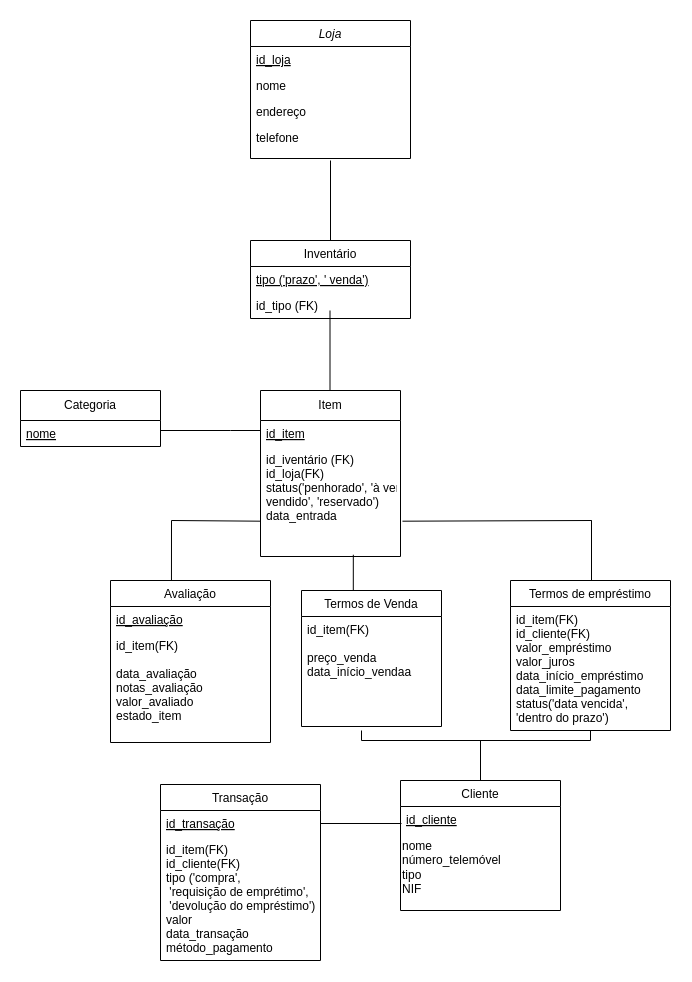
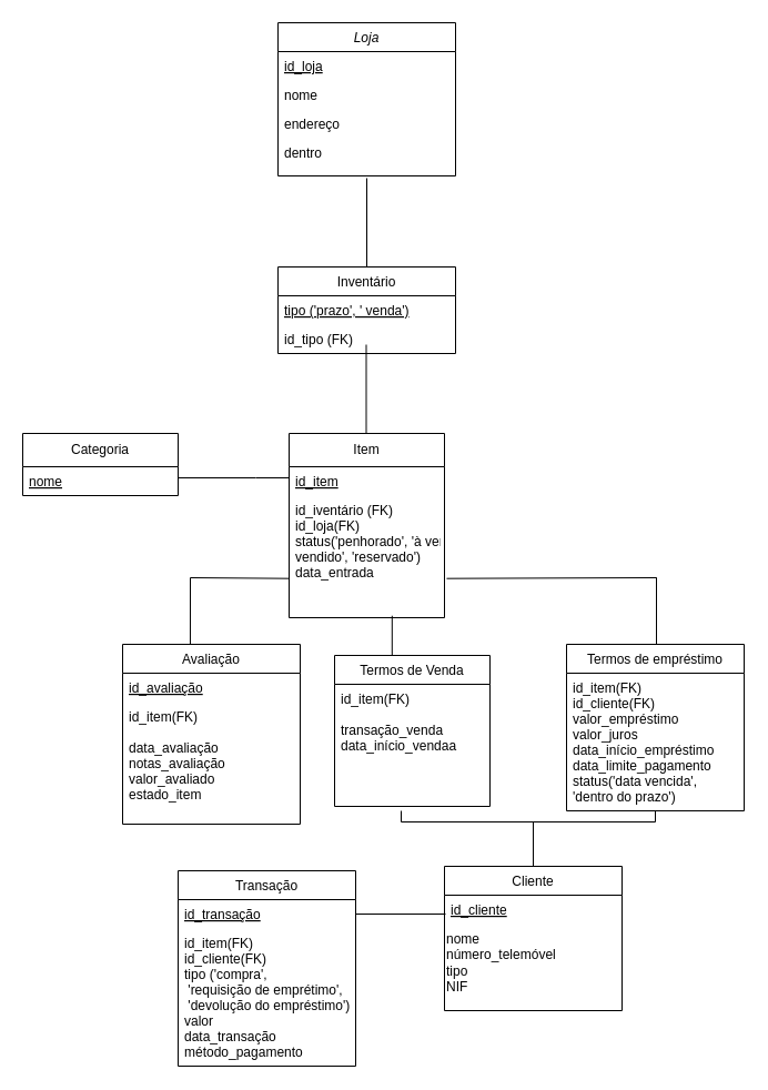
  <mxCell id="0" />
  <mxCell id="1" parent="0" />
  <mxCell id="2" value="Loja" style="swimlane;fontStyle=2;align=center;verticalAlign=top;childLayout=stackLayout;horizontal=1;startSize=26;horizontalStack=0;resizeParent=1;resizeLast=0;collapsible=1;marginBottom=0;rounded=0;shadow=0;strokeWidth=1;" parent="1" vertex="1"><mxGeometry x="250" y="20" width="160" height="138" as="geometry"><mxRectangle x="230" y="140" width="160" height="26" as="alternateBounds" /></mxGeometry></mxCell>
  <mxCell id="3" value="id_loja" style="text;align=left;verticalAlign=top;spacingLeft=4;spacingRight=4;overflow=hidden;rotatable=0;points=[[0,0.5],[1,0.5]];portConstraint=eastwest;fontStyle=4" parent="2" vertex="1"><mxGeometry y="26" width="160" height="26" as="geometry" /></mxCell>
  <mxCell id="4" value="nome" style="text;align=left;verticalAlign=top;spacingLeft=4;spacingRight=4;overflow=hidden;rotatable=0;points=[[0,0.5],[1,0.5]];portConstraint=eastwest;" vertex="1" parent="2"><mxGeometry y="52" width="160" height="26" as="geometry" /></mxCell>
  <mxCell id="5" value="endereço" style="text;align=left;verticalAlign=top;spacingLeft=4;spacingRight=4;overflow=hidden;rotatable=0;points=[[0,0.5],[1,0.5]];portConstraint=eastwest;" vertex="1" parent="2"><mxGeometry y="78" width="160" height="26" as="geometry" /></mxCell>
- <mxCell id="6" value="telefone" style="text;align=left;verticalAlign=top;spacingLeft=4;spacingRight=4;overflow=hidden;rotatable=0;points=[[0,0.5],[1,0.5]];portConstraint=eastwest;" vertex="1" parent="2"><mxGeometry y="104" width="160" height="26" as="geometry" /></mxCell>
+ <mxCell id="6" value="dentro" style="text;align=left;verticalAlign=top;spacingLeft=4;spacingRight=4;overflow=hidden;rotatable=0;points=[[0,0.5],[1,0.5]];portConstraint=eastwest;" vertex="1" parent="2"><mxGeometry y="104" width="160" height="26" as="geometry" /></mxCell>
  <mxCell id="7" value="Inventário" style="swimlane;fontStyle=0;align=center;verticalAlign=top;childLayout=stackLayout;horizontal=1;startSize=26;horizontalStack=0;resizeParent=1;resizeLast=0;collapsible=1;marginBottom=0;rounded=0;shadow=0;strokeWidth=1;" parent="1" vertex="1"><mxGeometry x="250" y="240" width="160" height="78" as="geometry"><mxRectangle x="340" y="380" width="170" height="26" as="alternateBounds" /></mxGeometry></mxCell>
  <mxCell id="8" value="tipo ('prazo', ' venda')" style="text;align=left;verticalAlign=top;spacingLeft=4;spacingRight=4;overflow=hidden;rotatable=0;points=[[0,0.5],[1,0.5]];portConstraint=eastwest;fontStyle=4" vertex="1" parent="7"><mxGeometry y="26" width="160" height="26" as="geometry" /></mxCell>
  <mxCell id="9" value="id_tipo (FK)" style="text;align=left;verticalAlign=top;spacingLeft=4;spacingRight=4;overflow=hidden;rotatable=0;points=[[0,0.5],[1,0.5]];portConstraint=eastwest;fontStyle=0" vertex="1" parent="7"><mxGeometry y="52" width="160" height="26" as="geometry" /></mxCell>
  <mxCell id="10" value="" style="endArrow=none;html=1;rounded=0;exitX=0.5;exitY=0;exitDx=0;exitDy=0;" parent="1" source="7" edge="1"><mxGeometry width="50" height="50" relative="1" as="geometry"><mxPoint x="325" y="230" as="sourcePoint" /><mxPoint x="330" y="160" as="targetPoint" /></mxGeometry></mxCell>
  <mxCell id="11" value="" style="endArrow=none;html=1;rounded=0;exitX=0.5;exitY=0;exitDx=0;exitDy=0;" parent="1" edge="1"><mxGeometry width="50" height="50" relative="1" as="geometry"><mxPoint x="329.5" y="390" as="sourcePoint" /><mxPoint x="329.5" y="310" as="targetPoint" /></mxGeometry></mxCell>
  <mxCell id="12" value="Item" style="swimlane;fontStyle=0;childLayout=stackLayout;horizontal=1;startSize=30;horizontalStack=0;resizeParent=1;resizeParentMax=0;resizeLast=0;collapsible=1;marginBottom=0;whiteSpace=wrap;html=1;" parent="1" vertex="1"><mxGeometry x="260" y="390" width="140" height="166" as="geometry" /></mxCell>
  <mxCell id="13" value="id_item" style="text;align=left;verticalAlign=top;spacingLeft=4;spacingRight=4;overflow=hidden;rotatable=0;points=[[0,0.5],[1,0.5]];portConstraint=eastwest;fontStyle=4" vertex="1" parent="12"><mxGeometry y="30" width="140" height="26" as="geometry" /></mxCell>
  <mxCell id="14" value="id_iventário (FK)&#10;id_loja(FK)&#10;status('penhorado', 'à venda´, '&#10;vendido', 'reservado')&#10;data_entrada" style="text;align=left;verticalAlign=top;spacingLeft=4;spacingRight=4;overflow=hidden;rotatable=0;points=[[0,0.5],[1,0.5]];portConstraint=eastwest;fontStyle=0" vertex="1" parent="12"><mxGeometry y="56" width="140" height="110" as="geometry" /></mxCell>
  <mxCell id="15" value="" style="endArrow=none;html=1;rounded=0;" parent="1" edge="1"><mxGeometry width="50" height="50" relative="1" as="geometry"><mxPoint x="260" y="430" as="sourcePoint" /><mxPoint x="160" y="430" as="targetPoint" /><Array as="points"><mxPoint x="230" y="430" /></Array></mxGeometry></mxCell>
  <mxCell id="16" value="Avaliação" style="swimlane;fontStyle=0;align=center;verticalAlign=top;childLayout=stackLayout;horizontal=1;startSize=26;horizontalStack=0;resizeParent=1;resizeLast=0;collapsible=1;marginBottom=0;rounded=0;shadow=0;strokeWidth=1;" parent="1" vertex="1"><mxGeometry x="110" y="580" width="160" height="162" as="geometry"><mxRectangle x="340" y="380" width="170" height="26" as="alternateBounds" /></mxGeometry></mxCell>
  <mxCell id="17" value="id_avaliação" style="text;align=left;verticalAlign=top;spacingLeft=4;spacingRight=4;overflow=hidden;rotatable=0;points=[[0,0.5],[1,0.5]];portConstraint=eastwest;fontStyle=4" vertex="1" parent="16"><mxGeometry y="26" width="160" height="26" as="geometry" /></mxCell>
  <mxCell id="18" value="id_item(FK)&#10;&#10;data_avaliação&#10;notas_avaliação&#10;valor_avaliado&#10;estado_item&#10;&#10;" style="text;align=left;verticalAlign=top;spacingLeft=4;spacingRight=4;overflow=hidden;rotatable=0;points=[[0,0.5],[1,0.5]];portConstraint=eastwest;fontStyle=0" vertex="1" parent="16"><mxGeometry y="52" width="160" height="110" as="geometry" /></mxCell>
  <mxCell id="19" value="Termos de empréstimo" style="swimlane;fontStyle=0;align=center;verticalAlign=top;childLayout=stackLayout;horizontal=1;startSize=26;horizontalStack=0;resizeParent=1;resizeLast=0;collapsible=1;marginBottom=0;rounded=0;shadow=0;strokeWidth=1;" parent="1" vertex="1"><mxGeometry x="510" y="580" width="160" height="150" as="geometry"><mxRectangle x="340" y="380" width="170" height="26" as="alternateBounds" /></mxGeometry></mxCell>
  <mxCell id="20" value="id_item(FK)&#10;id_cliente(FK)&#10;valor_empréstimo&#10;valor_juros&#10;data_início_empréstimo&#10;data_limite_pagamento&#10;status('data vencida', &#10;'dentro do prazo')&#10;" style="text;align=left;verticalAlign=top;spacingLeft=4;spacingRight=4;overflow=hidden;rotatable=0;points=[[0,0.5],[1,0.5]];portConstraint=eastwest;fontStyle=0" vertex="1" parent="19"><mxGeometry y="26" width="160" height="124" as="geometry" /></mxCell>
  <mxCell id="21" value="" style="endArrow=none;html=1;rounded=0;entryX=0.5;entryY=1;entryDx=0;entryDy=0;" parent="1" target="19" edge="1"><mxGeometry width="50" height="50" relative="1" as="geometry"><mxPoint x="590" y="740" as="sourcePoint" /><mxPoint x="360" y="670" as="targetPoint" /><Array as="points" /></mxGeometry></mxCell>
  <mxCell id="22" value="" style="endArrow=none;html=1;rounded=0;" parent="1" edge="1"><mxGeometry width="50" height="50" relative="1" as="geometry"><mxPoint x="361" y="740" as="sourcePoint" /><mxPoint x="590" y="740" as="targetPoint" /></mxGeometry></mxCell>
  <mxCell id="23" value="Cliente" style="swimlane;fontStyle=0;align=center;verticalAlign=top;childLayout=stackLayout;horizontal=1;startSize=26;horizontalStack=0;resizeParent=1;resizeLast=0;collapsible=1;marginBottom=0;rounded=0;shadow=0;strokeWidth=1;" parent="1" vertex="1"><mxGeometry x="400" y="780" width="160" height="130" as="geometry"><mxRectangle x="340" y="380" width="170" height="26" as="alternateBounds" /></mxGeometry></mxCell>
  <mxCell id="24" value="id_cliente" style="text;align=left;verticalAlign=top;spacingLeft=4;spacingRight=4;overflow=hidden;rotatable=0;points=[[0,0.5],[1,0.5]];portConstraint=eastwest;fontStyle=4" vertex="1" parent="23"><mxGeometry y="26" width="160" height="26" as="geometry" /></mxCell>
  <mxCell id="25" value="&lt;div&gt;nome&lt;/div&gt;&lt;div&gt;número_telemóvel&lt;/div&gt;&lt;div&gt;tipo&lt;/div&gt;&lt;div&gt;NIF&lt;br&gt;&lt;/div&gt;" style="text;whiteSpace=wrap;html=1;" vertex="1" parent="23"><mxGeometry y="52" width="160" height="78" as="geometry" /></mxCell>
  <mxCell id="26" value="Transação" style="swimlane;fontStyle=0;align=center;verticalAlign=top;childLayout=stackLayout;horizontal=1;startSize=26;horizontalStack=0;resizeParent=1;resizeLast=0;collapsible=1;marginBottom=0;rounded=0;shadow=0;strokeWidth=1;" parent="1" vertex="1"><mxGeometry x="160" y="784" width="160" height="176" as="geometry"><mxRectangle x="340" y="380" width="170" height="26" as="alternateBounds" /></mxGeometry></mxCell>
  <mxCell id="27" value="id_transação" style="text;align=left;verticalAlign=top;spacingLeft=4;spacingRight=4;overflow=hidden;rotatable=0;points=[[0,0.5],[1,0.5]];portConstraint=eastwest;fontStyle=4" vertex="1" parent="26"><mxGeometry y="26" width="160" height="26" as="geometry" /></mxCell>
  <mxCell id="28" value="id_item(FK)&#10;id_cliente(FK)&#10;tipo ('compra',&#10; 'requisição de emprétimo',&#10; 'devolução do empréstimo')&#10;valor&#10;data_transação&#10;método_pagamento&#10;" style="text;align=left;verticalAlign=top;spacingLeft=4;spacingRight=4;overflow=hidden;rotatable=0;points=[[0,0.5],[1,0.5]];portConstraint=eastwest;fontStyle=0" vertex="1" parent="26"><mxGeometry y="52" width="160" height="124" as="geometry" /></mxCell>
  <mxCell id="29" value="Categoria" style="swimlane;fontStyle=0;childLayout=stackLayout;horizontal=1;startSize=30;horizontalStack=0;resizeParent=1;resizeParentMax=0;resizeLast=0;collapsible=1;marginBottom=0;whiteSpace=wrap;html=1;" parent="1" vertex="1"><mxGeometry x="20" y="390" width="140" height="56" as="geometry" /></mxCell>
  <mxCell id="30" value="nome" style="text;align=left;verticalAlign=top;spacingLeft=4;spacingRight=4;overflow=hidden;rotatable=0;points=[[0,0.5],[1,0.5]];portConstraint=eastwest;fontStyle=4" vertex="1" parent="29"><mxGeometry y="30" width="140" height="26" as="geometry" /></mxCell>
  <mxCell id="31" value="Termos de Venda" style="swimlane;fontStyle=0;align=center;verticalAlign=top;childLayout=stackLayout;horizontal=1;startSize=26;horizontalStack=0;resizeParent=1;resizeLast=0;collapsible=1;marginBottom=0;rounded=0;shadow=0;strokeWidth=1;" parent="1" vertex="1"><mxGeometry x="301" y="590" width="140" height="136" as="geometry"><mxRectangle x="340" y="380" width="170" height="26" as="alternateBounds" /></mxGeometry></mxCell>
- <mxCell id="32" value="id_item(FK)&#10;&#10;preço_venda&#10;data_início_vendaa&#10;" style="text;align=left;verticalAlign=top;spacingLeft=4;spacingRight=4;overflow=hidden;rotatable=0;points=[[0,0.5],[1,0.5]];portConstraint=eastwest;fontStyle=0" vertex="1" parent="31"><mxGeometry y="26" width="140" height="110" as="geometry" /></mxCell>
+ <mxCell id="32" value="id_item(FK)&#10;&#10;transação_venda&#10;data_início_vendaa&#10;" style="text;align=left;verticalAlign=top;spacingLeft=4;spacingRight=4;overflow=hidden;rotatable=0;points=[[0,0.5],[1,0.5]];portConstraint=eastwest;fontStyle=0" vertex="1" parent="31"><mxGeometry y="26" width="140" height="110" as="geometry" /></mxCell>
  <mxCell id="33" value="" style="endArrow=none;html=1;rounded=0;" edge="1" parent="1"><mxGeometry width="50" height="50" relative="1" as="geometry"><mxPoint x="361" y="740" as="sourcePoint" /><mxPoint x="361" y="730" as="targetPoint" /></mxGeometry></mxCell>
  <mxCell id="34" value="" style="endArrow=none;html=1;rounded=0;entryX=0.5;entryY=0;entryDx=0;entryDy=0;" edge="1" parent="1" target="23"><mxGeometry width="50" height="50" relative="1" as="geometry"><mxPoint x="480" y="740" as="sourcePoint" /><mxPoint x="501" y="590" as="targetPoint" /></mxGeometry></mxCell>
  <mxCell id="35" value="" style="endArrow=none;html=1;rounded=0;entryX=0.663;entryY=0.984;entryDx=0;entryDy=0;entryPerimeter=0;exitX=0.37;exitY=0;exitDx=0;exitDy=0;exitPerimeter=0;" edge="1" parent="1" source="31" target="14"><mxGeometry width="50" height="50" relative="1" as="geometry"><mxPoint x="451" y="640" as="sourcePoint" /><mxPoint x="501" y="590" as="targetPoint" /></mxGeometry></mxCell>
  <mxCell id="36" value="" style="endArrow=none;html=1;rounded=0;entryX=1.014;entryY=0.679;entryDx=0;entryDy=0;entryPerimeter=0;" edge="1" parent="1" target="14"><mxGeometry width="50" height="50" relative="1" as="geometry"><mxPoint x="591" y="520" as="sourcePoint" /><mxPoint x="501" y="590" as="targetPoint" /><Array as="points"><mxPoint x="591" y="580" /><mxPoint x="591" y="520" /></Array></mxGeometry></mxCell>
  <mxCell id="37" value="" style="endArrow=none;html=1;rounded=0;exitX=0.381;exitY=0;exitDx=0;exitDy=0;exitPerimeter=0;entryX=0.001;entryY=0.679;entryDx=0;entryDy=0;entryPerimeter=0;" edge="1" parent="1" source="16" target="14"><mxGeometry width="50" height="50" relative="1" as="geometry"><mxPoint x="141" y="530" as="sourcePoint" /><mxPoint x="251" y="520" as="targetPoint" /><Array as="points"><mxPoint x="171" y="520" /></Array></mxGeometry></mxCell>
  <mxCell id="38" value="" style="endArrow=none;html=1;rounded=0;entryX=1;entryY=0.5;entryDx=0;entryDy=0;" edge="1" parent="1" target="27"><mxGeometry width="50" height="50" relative="1" as="geometry"><mxPoint x="401" y="823" as="sourcePoint" /><mxPoint x="501" y="590" as="targetPoint" /></mxGeometry></mxCell>
